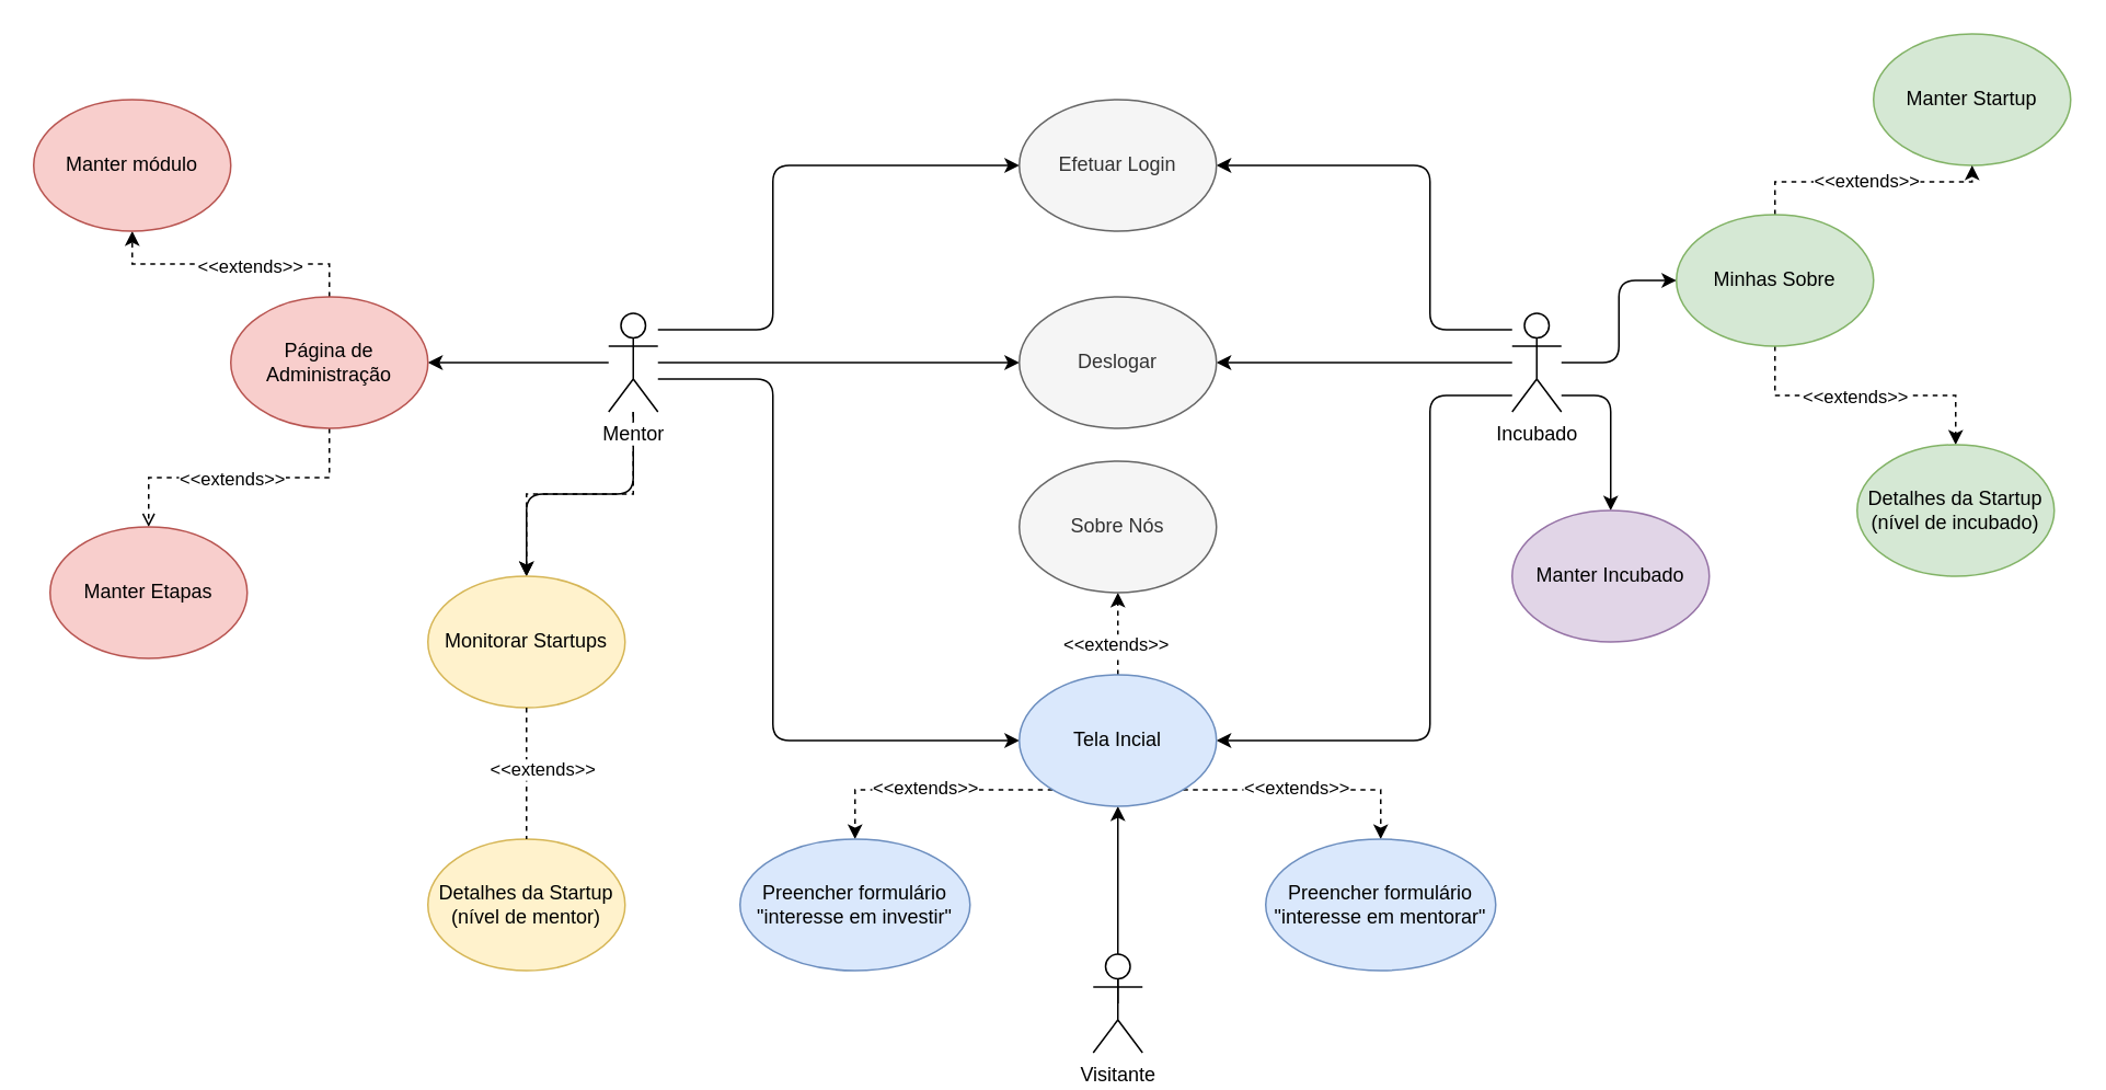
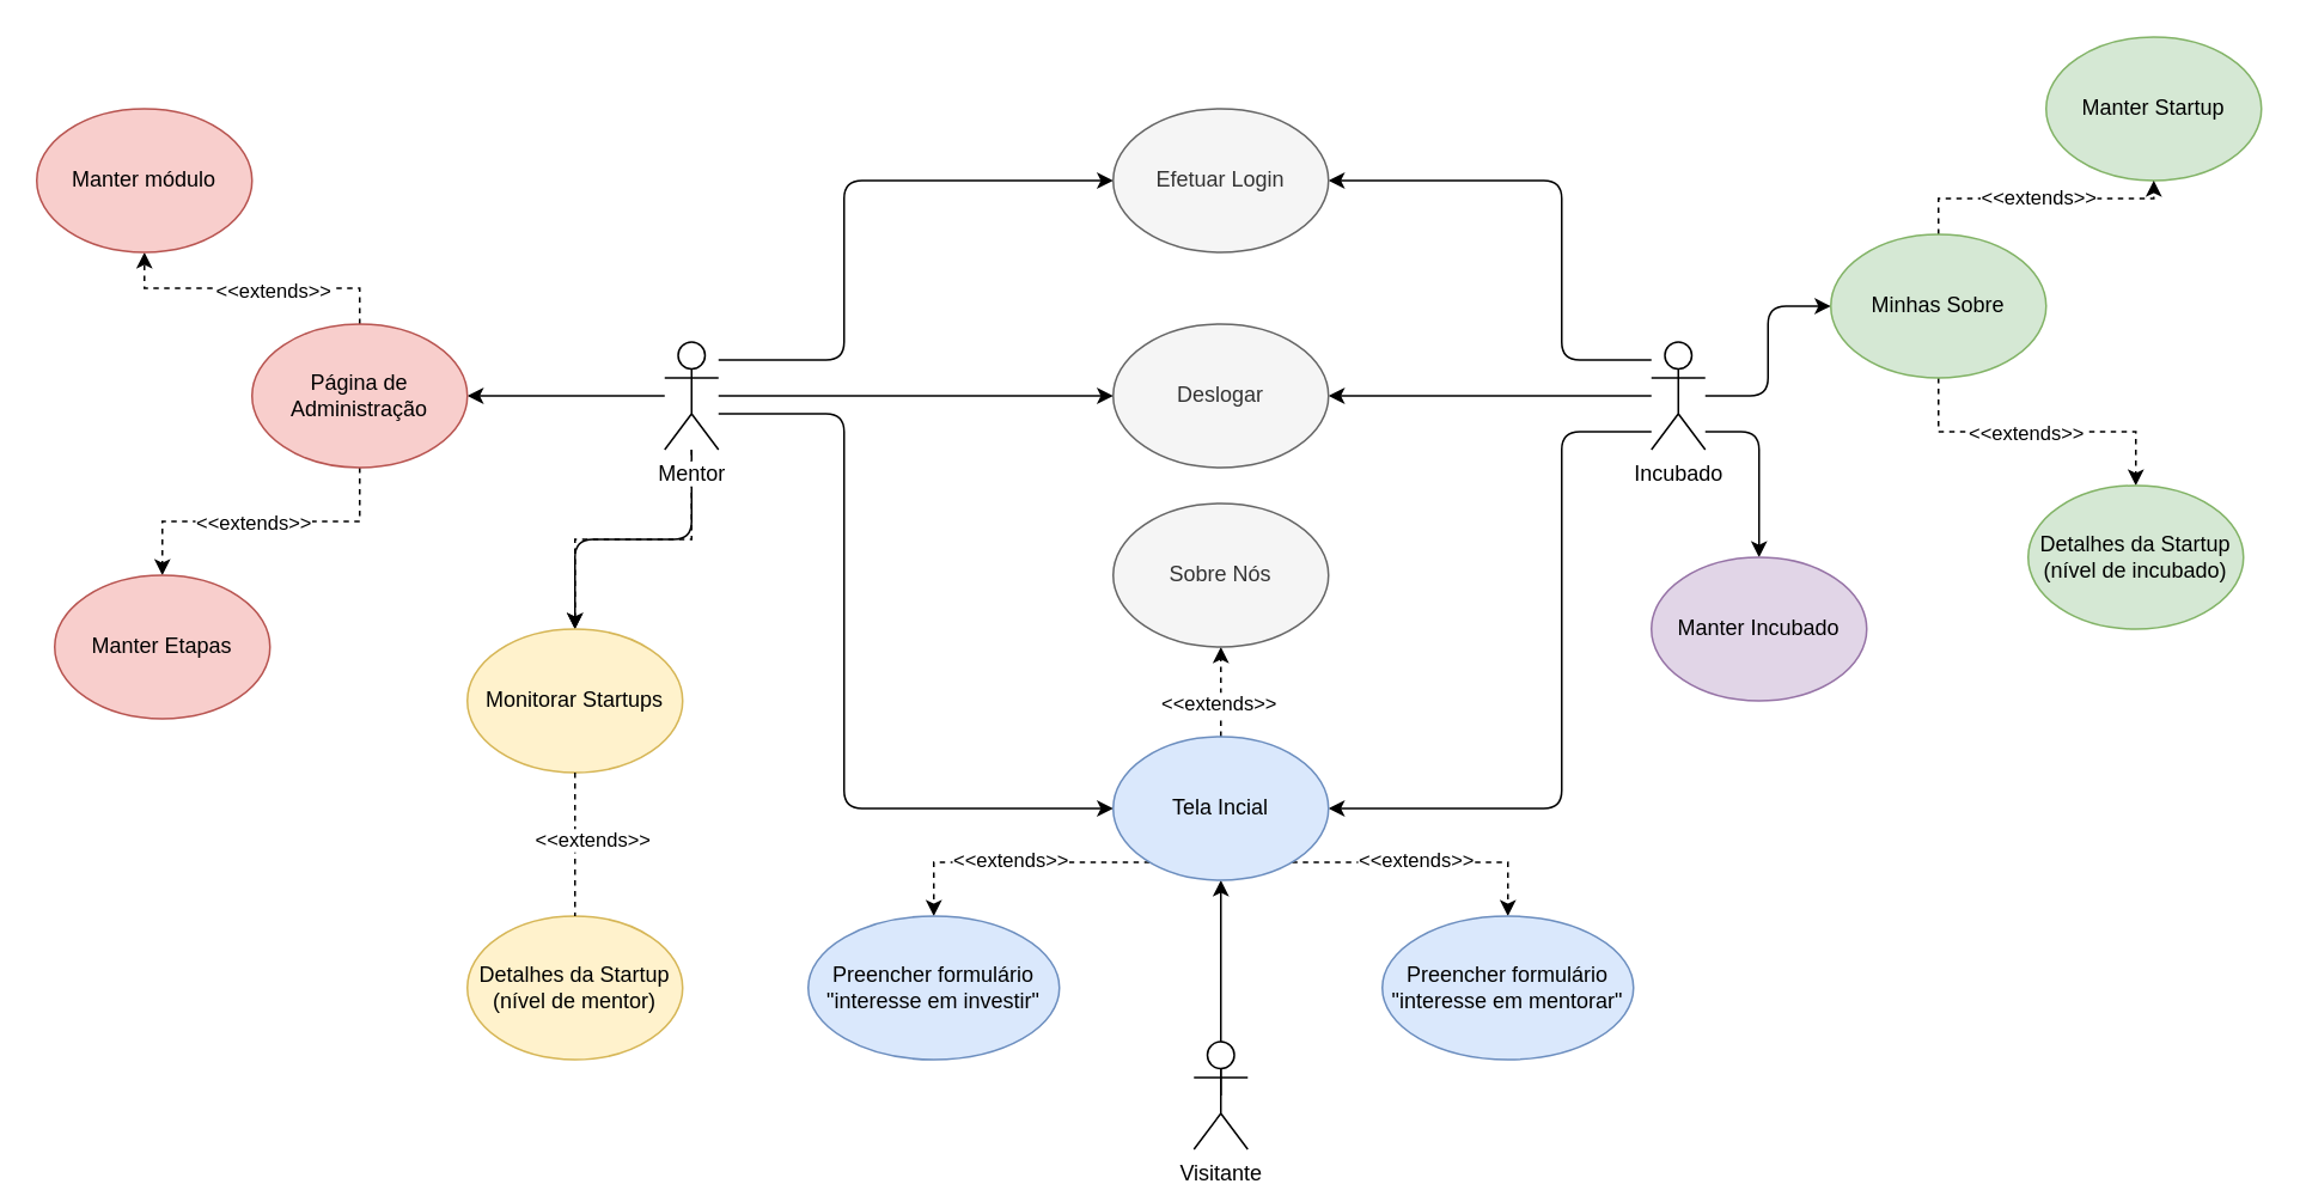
  <mxCell id="0" />
  <mxCell id="1" parent="0" />
  <mxCell id="2" style="orthogonalLoop=1;jettySize=auto;html=1;entryX=0;entryY=0.5;entryDx=0;entryDy=0;edgeStyle=orthogonalEdgeStyle;" edge="1" parent="1" source="8" target="16"><mxGeometry relative="1" as="geometry"><Array as="points"><mxPoint x="470" y="200" /><mxPoint x="470" y="100" /></Array></mxGeometry></mxCell>
  <mxCell id="3" style="orthogonalLoop=1;jettySize=auto;html=1;entryX=0;entryY=0.5;entryDx=0;entryDy=0;edgeStyle=orthogonalEdgeStyle;" edge="1" parent="1" source="8" target="30"><mxGeometry relative="1" as="geometry" /></mxCell>
  <mxCell id="4" style="edgeStyle=orthogonalEdgeStyle;orthogonalLoop=1;jettySize=auto;html=1;" edge="1" parent="1" source="8" target="39"><mxGeometry relative="1" as="geometry"><Array as="points"><mxPoint x="470" y="230" /><mxPoint x="470" y="450" /></Array></mxGeometry></mxCell>
  <mxCell id="5" style="edgeStyle=orthogonalEdgeStyle;orthogonalLoop=1;jettySize=auto;html=1;" edge="1" parent="1" source="8" target="23"><mxGeometry relative="1" as="geometry" /></mxCell>
  <mxCell id="6" style="edgeStyle=orthogonalEdgeStyle;orthogonalLoop=1;jettySize=auto;html=1;" edge="1" parent="1" source="8" target="29"><mxGeometry relative="1" as="geometry"><Array as="points"><mxPoint x="190" y="250" /></Array></mxGeometry></mxCell>
  <mxCell id="7" value="" style="edgeStyle=orthogonalEdgeStyle;rounded=0;orthogonalLoop=1;jettySize=auto;html=1;dashed=1;" edge="1" parent="1" source="8" target="23"><mxGeometry relative="1" as="geometry" /></mxCell>
  <mxCell id="8" value="&lt;span style=&quot;background-color: rgb(255 , 255 , 255)&quot;&gt;Mentor&lt;/span&gt;" style="shape=umlActor;verticalLabelPosition=bottom;verticalAlign=top;html=1;outlineConnect=0;rounded=1;" vertex="1" parent="1"><mxGeometry x="370" y="190" width="30" height="60" as="geometry" /></mxCell>
  <mxCell id="9" style="orthogonalLoop=1;jettySize=auto;html=1;entryX=1;entryY=0.5;entryDx=0;entryDy=0;edgeStyle=orthogonalEdgeStyle;" edge="1" parent="1" source="14" target="16"><mxGeometry relative="1" as="geometry"><Array as="points"><mxPoint x="870" y="200" /><mxPoint x="870" y="100" /></Array></mxGeometry></mxCell>
  <mxCell id="10" style="orthogonalLoop=1;jettySize=auto;html=1;entryX=1;entryY=0.5;entryDx=0;entryDy=0;edgeStyle=orthogonalEdgeStyle;" edge="1" parent="1" source="14" target="30"><mxGeometry relative="1" as="geometry"><Array as="points"><mxPoint x="770" y="220" /><mxPoint x="770" y="220" /></Array></mxGeometry></mxCell>
  <mxCell id="11" style="edgeStyle=orthogonalEdgeStyle;orthogonalLoop=1;jettySize=auto;html=1;entryX=1;entryY=0.5;entryDx=0;entryDy=0;" edge="1" parent="1" source="14" target="39"><mxGeometry relative="1" as="geometry"><Array as="points"><mxPoint x="870" y="240" /><mxPoint x="870" y="450" /></Array></mxGeometry></mxCell>
  <mxCell id="12" style="edgeStyle=orthogonalEdgeStyle;orthogonalLoop=1;jettySize=auto;html=1;" edge="1" parent="1" source="14" target="15"><mxGeometry relative="1" as="geometry"><Array as="points"><mxPoint x="980" y="240" /></Array></mxGeometry></mxCell>
  <mxCell id="13" style="edgeStyle=orthogonalEdgeStyle;orthogonalLoop=1;jettySize=auto;html=1;" edge="1" parent="1" source="14" target="22"><mxGeometry relative="1" as="geometry" /></mxCell>
  <mxCell id="14" value="Incubado&lt;br&gt;" style="shape=umlActor;verticalLabelPosition=bottom;verticalAlign=top;html=1;outlineConnect=0;rounded=1;" vertex="1" parent="1"><mxGeometry x="920" y="190" width="30" height="60" as="geometry" /></mxCell>
  <mxCell id="15" value="Manter Incubado" style="ellipse;whiteSpace=wrap;html=1;rounded=1;fillColor=#e1d5e7;strokeColor=#9673a6;" vertex="1" parent="1"><mxGeometry x="920" y="310" width="120" height="80" as="geometry" /></mxCell>
  <mxCell id="16" value="Efetuar Login" style="ellipse;whiteSpace=wrap;html=1;rounded=1;fillColor=#f5f5f5;strokeColor=#666666;fontColor=#333333;" vertex="1" parent="1"><mxGeometry x="620" y="60" width="120" height="80" as="geometry" /></mxCell>
  <mxCell id="17" value="Manter Startup" style="ellipse;whiteSpace=wrap;html=1;rounded=1;fillColor=#d5e8d4;strokeColor=#82b366;" vertex="1" parent="1"><mxGeometry x="1140" y="20" width="120" height="80" as="geometry" /></mxCell>
  <mxCell id="18" style="rounded=0;orthogonalLoop=1;jettySize=auto;html=1;dashed=1;edgeStyle=orthogonalEdgeStyle;" edge="1" parent="1" source="22" target="46"><mxGeometry relative="1" as="geometry" /></mxCell>
  <mxCell id="19" value="&amp;lt;&amp;lt;extends&amp;gt;&amp;gt;" style="edgeLabel;html=1;align=center;verticalAlign=middle;resizable=0;points=[];" vertex="1" connectable="0" parent="18"><mxGeometry x="-0.148" y="3" relative="1" as="geometry"><mxPoint x="6" y="3" as="offset" /></mxGeometry></mxCell>
  <mxCell id="20" style="edgeStyle=orthogonalEdgeStyle;rounded=0;orthogonalLoop=1;jettySize=auto;html=1;dashed=1;" edge="1" parent="1" source="22" target="17"><mxGeometry relative="1" as="geometry"><mxPoint x="1180" y="90" as="targetPoint" /><Array as="points"><mxPoint x="1080" y="110" /><mxPoint x="1200" y="110" /></Array></mxGeometry></mxCell>
  <mxCell id="21" value="&amp;lt;&amp;lt;extends&amp;gt;&amp;gt;" style="edgeLabel;html=1;align=center;verticalAlign=middle;resizable=0;points=[];" vertex="1" connectable="0" parent="20"><mxGeometry x="-0.16" y="1" relative="1" as="geometry"><mxPoint x="12" as="offset" /></mxGeometry></mxCell>
  <mxCell id="22" value="Minhas Sobre" style="ellipse;whiteSpace=wrap;html=1;rounded=1;fillColor=#d5e8d4;strokeColor=#82b366;" vertex="1" parent="1"><mxGeometry x="1020" y="130" width="120" height="80" as="geometry" /></mxCell>
  <mxCell id="23" value="Monitorar Startups" style="ellipse;whiteSpace=wrap;html=1;rounded=1;fillColor=#fff2cc;strokeColor=#d6b656;" vertex="1" parent="1"><mxGeometry x="260" y="350" width="120" height="80" as="geometry" /></mxCell>
- <mxCell id="24" style="edgeStyle=orthogonalEdgeStyle;rounded=0;orthogonalLoop=1;jettySize=auto;html=1;dashed=1;endArrow=open;" edge="1" parent="1" source="29" target="43"><mxGeometry relative="1" as="geometry"><Array as="points" /></mxGeometry></mxCell>
+ <mxCell id="24" style="edgeStyle=orthogonalEdgeStyle;rounded=0;orthogonalLoop=1;jettySize=auto;html=1;dashed=1;" edge="1" parent="1" source="29" target="43"><mxGeometry relative="1" as="geometry"><Array as="points" /></mxGeometry></mxCell>
  <mxCell id="25" value="&amp;lt;&amp;lt;extends&amp;gt;&amp;gt;" style="edgeLabel;html=1;align=center;verticalAlign=middle;resizable=0;points=[];" vertex="1" connectable="0" parent="24"><mxGeometry x="-0.166" y="1" relative="1" as="geometry"><mxPoint x="-19" y="-1" as="offset" /></mxGeometry></mxCell>
  <mxCell id="26" style="edgeStyle=orthogonalEdgeStyle;rounded=0;orthogonalLoop=1;jettySize=auto;html=1;dashed=1;" edge="1" parent="1" source="29" target="40"><mxGeometry relative="1" as="geometry" /></mxCell>
  <mxCell id="27" value="&lt;span style=&quot;color: rgba(0 , 0 , 0 , 0) ; font-family: monospace ; font-size: 0px ; background-color: rgb(248 , 249 , 250)&quot;&gt;%3CmxGraphModel%3E%3Croot%3E%3CmxCell%20id%3D%220%22%2F%3E%3CmxCell%20id%3D%221%22%20parent%3D%220%22%2F%3E%3CmxCell%20id%3D%222%22%20style%3D%22edgeStyle%3DorthogonalEdgeStyle%3Brounded%3D0%3BorthogonalLoop%3D1%3BjettySize%3Dauto%3Bhtml%3D1%3Bdashed%3D1%3B%22%20edge%3D%221%22%20parent%3D%221%22%3E%3CmxGeometry%20relative%3D%221%22%20as%3D%22geometry%22%3E%3CmxPoint%20x%3D%22190%22%20y%3D%22191.148%22%20as%3D%22sourcePoint%22%2F%3E%3CmxPoint%20x%3D%22110%22%20y%3D%22128.86%22%20as%3D%22targetPoint%22%2F%3E%3CArray%20as%3D%22points%22%3E%3CmxPoint%20x%3D%22190%22%20y%3D%22128.86%22%2F%3E%3C%2FArray%3E%3C%2FmxGeometry%3E%3C%2FmxCell%3E%3CmxCell%20id%3D%223%22%20value%3D%22%26amp%3Blt%3B%26amp%3Blt%3Bextends%26amp%3Bgt%3B%26amp%3Bgt%3B%22%20style%3D%22edgeLabel%3Bhtml%3D1%3Balign%3Dcenter%3BverticalAlign%3Dmiddle%3Bresizable%3D0%3Bpoints%3D%5B%5D%3B%22%20vertex%3D%221%22%20connectable%3D%220%22%20parent%3D%222%22%3E%3CmxGeometry%20x%3D%22-0.183%22%20relative%3D%221%22%20as%3D%22geometry%22%3E%3CmxPoint%20x%3D%2218%22%20as%3D%22offset%22%2F%3E%3C%2FmxGeometry%3E%3C%2FmxCell%3E%3C%2Froot%3E%3C%2FmxGraphModel%&amp;lt;&amp;lt;&lt;/span&gt;" style="edgeLabel;html=1;align=center;verticalAlign=middle;resizable=0;points=[];" vertex="1" connectable="0" parent="26"><mxGeometry x="0.175" y="-2" relative="1" as="geometry"><mxPoint as="offset" /></mxGeometry></mxCell>
  <mxCell id="28" value="&amp;lt;&amp;lt;extends&amp;gt;&amp;gt;" style="edgeLabel;html=1;align=center;verticalAlign=middle;resizable=0;points=[];" vertex="1" connectable="0" parent="26"><mxGeometry x="-0.142" y="1" relative="1" as="geometry"><mxPoint as="offset" /></mxGeometry></mxCell>
  <mxCell id="29" value="Página de Administração" style="ellipse;whiteSpace=wrap;html=1;rounded=1;fillColor=#f8cecc;strokeColor=#b85450;" vertex="1" parent="1"><mxGeometry x="140" y="180" width="120" height="80" as="geometry" /></mxCell>
  <mxCell id="30" value="Deslogar" style="ellipse;whiteSpace=wrap;html=1;rounded=1;fillColor=#f5f5f5;strokeColor=#666666;fontColor=#333333;" vertex="1" parent="1"><mxGeometry x="620" y="180" width="120" height="80" as="geometry" /></mxCell>
  <mxCell id="31" style="edgeStyle=orthogonalEdgeStyle;orthogonalLoop=1;jettySize=auto;html=1;exitX=0.5;exitY=0.5;exitDx=0;exitDy=0;exitPerimeter=0;" edge="1" parent="1" source="32" target="39"><mxGeometry relative="1" as="geometry" /></mxCell>
  <mxCell id="32" value="Visitante&lt;br&gt;" style="shape=umlActor;verticalLabelPosition=bottom;verticalAlign=top;html=1;outlineConnect=0;rounded=1;" vertex="1" parent="1"><mxGeometry x="665" y="580" width="30" height="60" as="geometry" /></mxCell>
  <mxCell id="33" style="edgeStyle=orthogonalEdgeStyle;rounded=0;orthogonalLoop=1;jettySize=auto;html=1;dashed=1;" edge="1" parent="1" source="39" target="41"><mxGeometry relative="1" as="geometry"><Array as="points"><mxPoint x="640" y="480" /><mxPoint x="520" y="480" /></Array></mxGeometry></mxCell>
  <mxCell id="34" value="&amp;lt;&amp;lt;extends&amp;gt;&amp;gt;" style="edgeLabel;html=1;align=center;verticalAlign=middle;resizable=0;points=[];" vertex="1" connectable="0" parent="33"><mxGeometry x="0.032" y="-2" relative="1" as="geometry"><mxPoint as="offset" /></mxGeometry></mxCell>
  <mxCell id="35" style="edgeStyle=orthogonalEdgeStyle;rounded=0;orthogonalLoop=1;jettySize=auto;html=1;dashed=1;" edge="1" parent="1" source="39" target="44"><mxGeometry relative="1" as="geometry"><Array as="points"><mxPoint x="840" y="480" /></Array></mxGeometry></mxCell>
  <mxCell id="36" value="&amp;lt;&amp;lt;extends&amp;gt;&amp;gt;" style="edgeLabel;html=1;align=center;verticalAlign=middle;resizable=0;points=[];" vertex="1" connectable="0" parent="35"><mxGeometry x="-0.084" y="2" relative="1" as="geometry"><mxPoint as="offset" /></mxGeometry></mxCell>
  <mxCell id="37" style="edgeStyle=orthogonalEdgeStyle;rounded=0;orthogonalLoop=1;jettySize=auto;html=1;dashed=1;" edge="1" parent="1" source="39" target="42"><mxGeometry relative="1" as="geometry" /></mxCell>
  <mxCell id="38" value="&amp;lt;&amp;lt;extends&amp;gt;&amp;gt;" style="edgeLabel;html=1;align=center;verticalAlign=middle;resizable=0;points=[];" vertex="1" connectable="0" parent="37"><mxGeometry x="-0.257" y="2" relative="1" as="geometry"><mxPoint as="offset" /></mxGeometry></mxCell>
  <mxCell id="39" value="Tela Incial" style="ellipse;whiteSpace=wrap;html=1;rounded=1;fillColor=#dae8fc;strokeColor=#6c8ebf;" vertex="1" parent="1"><mxGeometry x="620" y="410" width="120" height="80" as="geometry" /></mxCell>
  <mxCell id="40" value="Manter módulo" style="ellipse;whiteSpace=wrap;html=1;rounded=1;fillColor=#f8cecc;strokeColor=#b85450;" vertex="1" parent="1"><mxGeometry x="20" y="60" width="120" height="80" as="geometry" /></mxCell>
  <mxCell id="41" value="Preencher formulário &quot;interesse em investir&quot;" style="ellipse;whiteSpace=wrap;html=1;rounded=1;fillColor=#dae8fc;strokeColor=#6c8ebf;" vertex="1" parent="1"><mxGeometry x="450" y="510" width="140" height="80" as="geometry" /></mxCell>
  <mxCell id="42" value="Sobre Nós" style="ellipse;whiteSpace=wrap;html=1;rounded=1;fillColor=#f5f5f5;strokeColor=#666666;fontColor=#333333;" vertex="1" parent="1"><mxGeometry x="620" y="280" width="120" height="80" as="geometry" /></mxCell>
  <mxCell id="43" value="Manter Etapas" style="ellipse;whiteSpace=wrap;html=1;rounded=1;fillColor=#f8cecc;strokeColor=#b85450;" vertex="1" parent="1"><mxGeometry x="30" y="320" width="120" height="80" as="geometry" /></mxCell>
  <mxCell id="44" value="Preencher formulário &quot;interesse em mentorar&quot;" style="ellipse;whiteSpace=wrap;html=1;rounded=1;fillColor=#dae8fc;strokeColor=#6c8ebf;" vertex="1" parent="1"><mxGeometry x="770" y="510" width="140" height="80" as="geometry" /></mxCell>
  <mxCell id="45" value="Detalhes da Startup&lt;br&gt;(nível de mentor)" style="ellipse;whiteSpace=wrap;html=1;rounded=1;fillColor=#fff2cc;strokeColor=#d6b656;" vertex="1" parent="1"><mxGeometry x="260" y="510" width="120" height="80" as="geometry" /></mxCell>
  <mxCell id="46" value="Detalhes da Startup&lt;br&gt;(nível de incubado)" style="ellipse;whiteSpace=wrap;html=1;rounded=1;fillColor=#d5e8d4;strokeColor=#82b366;" vertex="1" parent="1"><mxGeometry x="1130" y="270" width="120" height="80" as="geometry" /></mxCell>
  <mxCell id="47" style="rounded=0;orthogonalLoop=1;jettySize=auto;html=1;dashed=1;edgeStyle=orthogonalEdgeStyle;exitX=0.5;exitY=1;exitDx=0;exitDy=0;entryX=0.5;entryY=0;entryDx=0;entryDy=0;endArrow=none;" edge="1" parent="1" source="23" target="45"><mxGeometry relative="1" as="geometry"><mxPoint x="270" y="490" as="sourcePoint" /><mxPoint x="380" y="550" as="targetPoint" /></mxGeometry></mxCell>
  <mxCell id="48" value="&amp;lt;&amp;lt;extends&amp;gt;&amp;gt;" style="edgeLabel;html=1;align=center;verticalAlign=middle;resizable=0;points=[];" connectable="0" vertex="1" parent="47"><mxGeometry x="-0.148" y="3" relative="1" as="geometry"><mxPoint x="6" y="3" as="offset" /></mxGeometry></mxCell>
